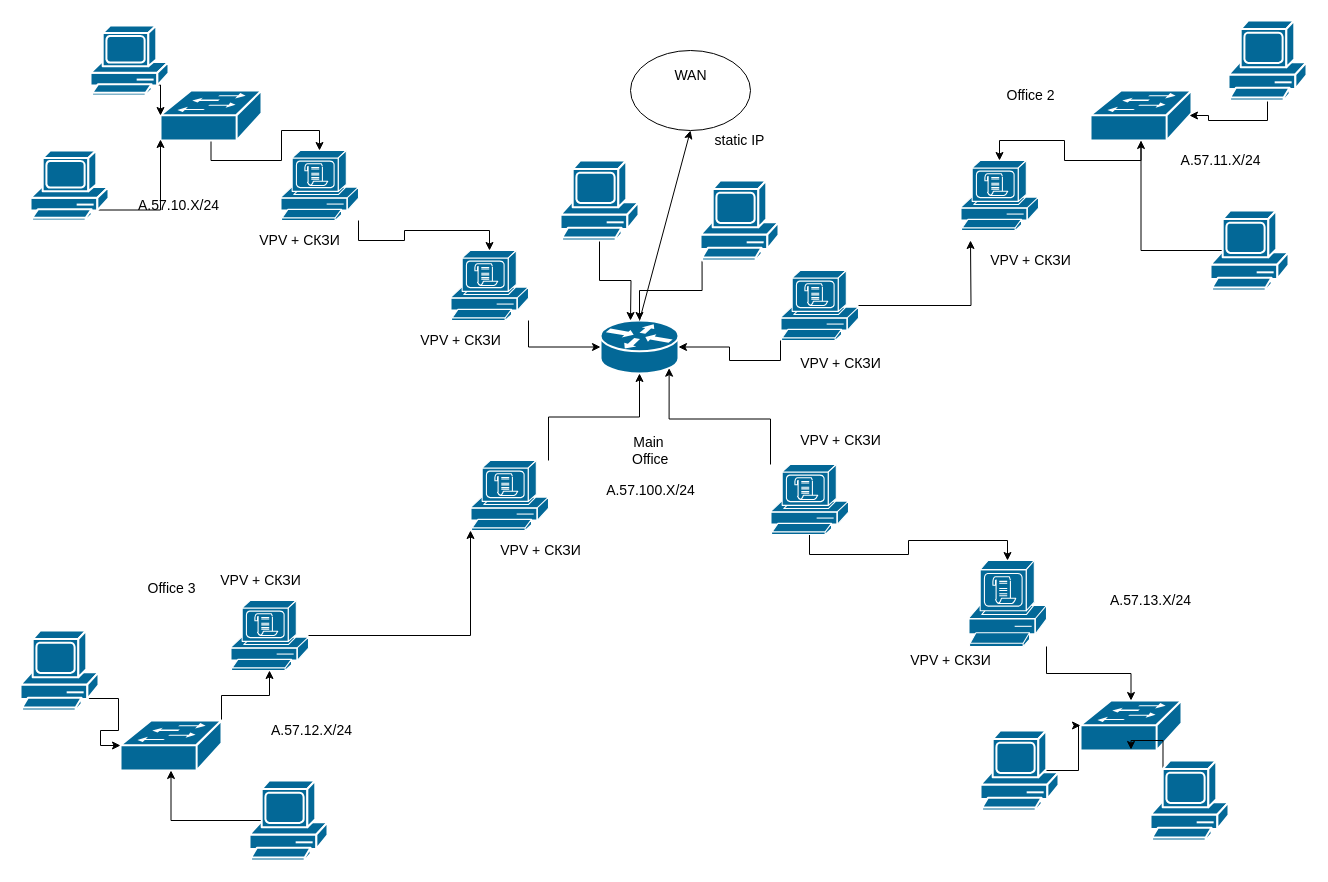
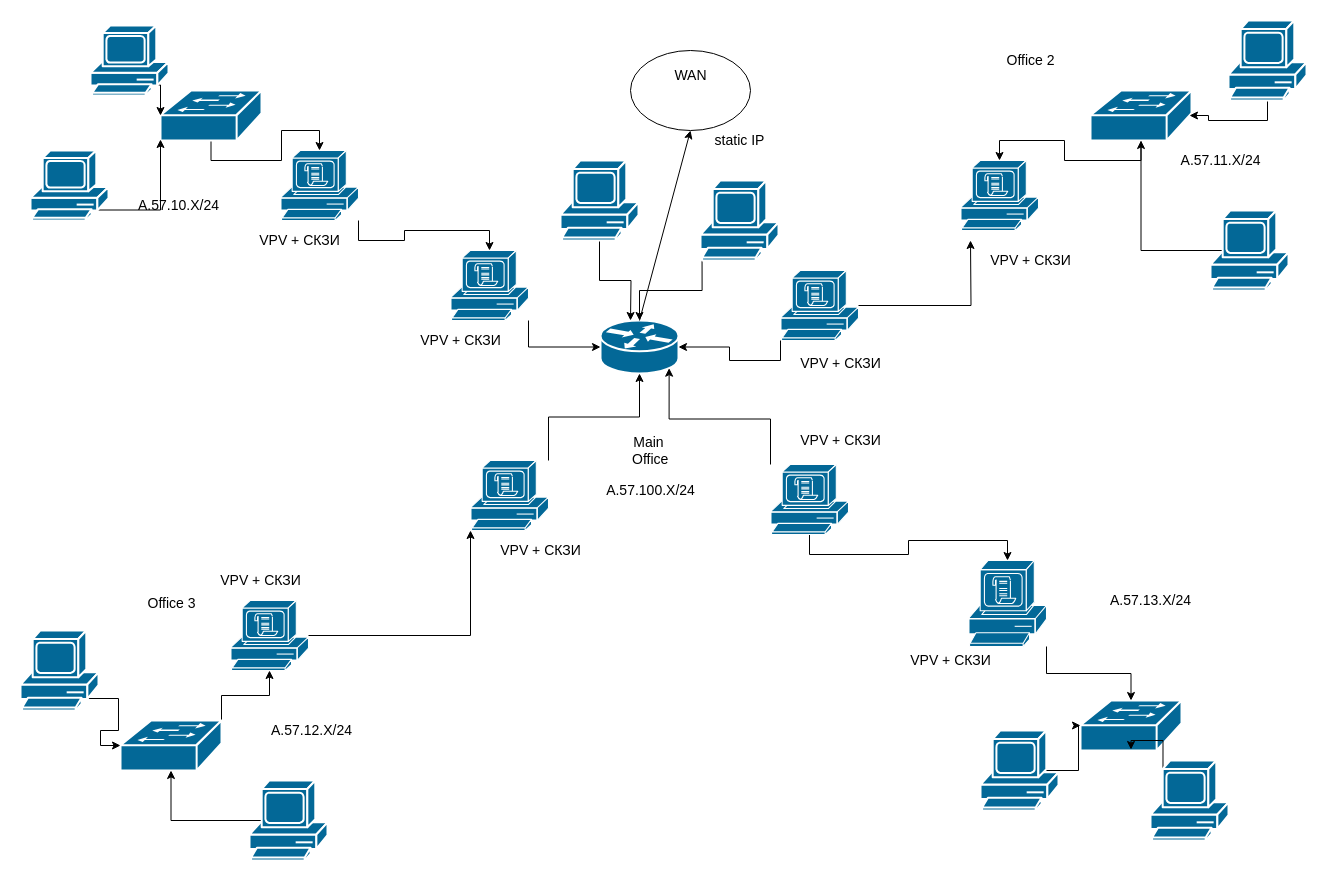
  <mxCell id="0" />
  <mxCell id="1" parent="0" />
  <mxCell id="2" value="" style="shape=mxgraph.cisco.routers.router;sketch=0;html=1;pointerEvents=1;dashed=0;fillColor=#036897;strokeColor=#ffffff;strokeWidth=2;verticalLabelPosition=bottom;verticalAlign=top;align=center;outlineConnect=0;" parent="1" vertex="1"><mxGeometry x="600" y="320" width="78" height="53" as="geometry" /></mxCell>
  <mxCell id="3" value="&lt;font style=&quot;font-size: 14px&quot;&gt;Main&lt;/font&gt;&lt;br&gt;&amp;nbsp;&lt;font style=&quot;font-size: 14px&quot;&gt;Office&lt;/font&gt;" style="text;html=1;resizable=0;autosize=1;align=center;verticalAlign=middle;points=[];fillColor=none;strokeColor=none;rounded=0;" parent="1" vertex="1"><mxGeometry x="618" y="430" width="60" height="40" as="geometry" /></mxCell>
  <mxCell id="4" value="&lt;span style=&quot;font-size: 14px&quot;&gt;A.57.100.X/24&lt;/span&gt;" style="text;html=1;resizable=0;autosize=1;align=center;verticalAlign=middle;points=[];fillColor=none;strokeColor=none;rounded=0;" parent="1" vertex="1"><mxGeometry x="600" y="480" width="100" height="20" as="geometry" /></mxCell>
  <mxCell id="5" style="edgeStyle=orthogonalEdgeStyle;rounded=0;orthogonalLoop=1;jettySize=auto;html=1;exitX=1;exitY=0;exitDx=0;exitDy=0;exitPerimeter=0;fontSize=14;" parent="1" source="6" target="13" edge="1"><mxGeometry relative="1" as="geometry" /></mxCell>
  <mxCell id="6" value="" style="shape=mxgraph.cisco.switches.workgroup_switch;sketch=0;html=1;pointerEvents=1;dashed=0;fillColor=#036897;strokeColor=#ffffff;strokeWidth=2;verticalLabelPosition=bottom;verticalAlign=top;align=center;outlineConnect=0;fontSize=14;" parent="1" vertex="1"><mxGeometry x="120" y="720" width="101" height="50" as="geometry" /></mxCell>
  <mxCell id="7" value="" style="shape=mxgraph.cisco.switches.workgroup_switch;sketch=0;html=1;pointerEvents=1;dashed=0;fillColor=#036897;strokeColor=#ffffff;strokeWidth=2;verticalLabelPosition=bottom;verticalAlign=top;align=center;outlineConnect=0;fontSize=14;" parent="1" vertex="1"><mxGeometry x="1080" y="700" width="101" height="50" as="geometry" /></mxCell>
  <mxCell id="8" style="edgeStyle=orthogonalEdgeStyle;rounded=0;orthogonalLoop=1;jettySize=auto;html=1;exitX=0.5;exitY=0.98;exitDx=0;exitDy=0;exitPerimeter=0;fontSize=14;" parent="1" source="9" target="19" edge="1"><mxGeometry relative="1" as="geometry" /></mxCell>
  <mxCell id="9" value="" style="shape=mxgraph.cisco.switches.workgroup_switch;sketch=0;html=1;pointerEvents=1;dashed=0;fillColor=#036897;strokeColor=#ffffff;strokeWidth=2;verticalLabelPosition=bottom;verticalAlign=top;align=center;outlineConnect=0;fontSize=14;" parent="1" vertex="1"><mxGeometry x="1090" y="90" width="101" height="50" as="geometry" /></mxCell>
  <mxCell id="10" style="edgeStyle=orthogonalEdgeStyle;rounded=0;orthogonalLoop=1;jettySize=auto;html=1;exitX=0.5;exitY=0.98;exitDx=0;exitDy=0;exitPerimeter=0;fontSize=14;" parent="1" source="11" target="28" edge="1"><mxGeometry relative="1" as="geometry" /></mxCell>
  <mxCell id="11" value="" style="shape=mxgraph.cisco.switches.workgroup_switch;sketch=0;html=1;pointerEvents=1;dashed=0;fillColor=#036897;strokeColor=#ffffff;strokeWidth=2;verticalLabelPosition=bottom;verticalAlign=top;align=center;outlineConnect=0;fontSize=14;" parent="1" vertex="1"><mxGeometry x="160" y="90" width="101" height="50" as="geometry" /></mxCell>
  <mxCell id="12" style="edgeStyle=orthogonalEdgeStyle;rounded=0;orthogonalLoop=1;jettySize=auto;html=1;exitX=1;exitY=0.5;exitDx=0;exitDy=0;exitPerimeter=0;entryX=0;entryY=1;entryDx=0;entryDy=0;entryPerimeter=0;fontSize=14;" parent="1" source="13" target="15" edge="1"><mxGeometry relative="1" as="geometry" /></mxCell>
  <mxCell id="13" value="" style="shape=mxgraph.cisco.security.cisco_security;sketch=0;html=1;pointerEvents=1;dashed=0;fillColor=#036897;strokeColor=#ffffff;strokeWidth=2;verticalLabelPosition=bottom;verticalAlign=top;align=center;outlineConnect=0;fontSize=14;" parent="1" vertex="1"><mxGeometry x="230" y="600" width="78" height="70" as="geometry" /></mxCell>
  <mxCell id="14" style="edgeStyle=orthogonalEdgeStyle;rounded=0;orthogonalLoop=1;jettySize=auto;html=1;exitX=1;exitY=0;exitDx=0;exitDy=0;exitPerimeter=0;fontSize=14;" parent="1" source="15" target="2" edge="1"><mxGeometry relative="1" as="geometry" /></mxCell>
  <mxCell id="15" value="" style="shape=mxgraph.cisco.security.cisco_security;sketch=0;html=1;pointerEvents=1;dashed=0;fillColor=#036897;strokeColor=#ffffff;strokeWidth=2;verticalLabelPosition=bottom;verticalAlign=top;align=center;outlineConnect=0;fontSize=14;" parent="1" vertex="1"><mxGeometry x="470" y="460" width="78" height="70" as="geometry" /></mxCell>
  <mxCell id="16" style="edgeStyle=orthogonalEdgeStyle;rounded=0;orthogonalLoop=1;jettySize=auto;html=1;exitX=1;exitY=0.5;exitDx=0;exitDy=0;exitPerimeter=0;fontSize=14;" parent="1" source="18" edge="1"><mxGeometry relative="1" as="geometry"><mxPoint x="970" y="240" as="targetPoint" /></mxGeometry></mxCell>
  <mxCell id="17" style="edgeStyle=orthogonalEdgeStyle;rounded=0;orthogonalLoop=1;jettySize=auto;html=1;exitX=0;exitY=1;exitDx=0;exitDy=0;exitPerimeter=0;fontSize=14;" parent="1" source="18" target="2" edge="1"><mxGeometry relative="1" as="geometry" /></mxCell>
  <mxCell id="18" value="" style="shape=mxgraph.cisco.security.cisco_security;sketch=0;html=1;pointerEvents=1;dashed=0;fillColor=#036897;strokeColor=#ffffff;strokeWidth=2;verticalLabelPosition=bottom;verticalAlign=top;align=center;outlineConnect=0;fontSize=14;" parent="1" vertex="1"><mxGeometry x="780" y="270" width="78" height="70" as="geometry" /></mxCell>
  <mxCell id="19" value="" style="shape=mxgraph.cisco.security.cisco_security;sketch=0;html=1;pointerEvents=1;dashed=0;fillColor=#036897;strokeColor=#ffffff;strokeWidth=2;verticalLabelPosition=bottom;verticalAlign=top;align=center;outlineConnect=0;fontSize=14;" parent="1" vertex="1"><mxGeometry x="960" y="160" width="78" height="70" as="geometry" /></mxCell>
  <mxCell id="20" style="edgeStyle=orthogonalEdgeStyle;rounded=0;orthogonalLoop=1;jettySize=auto;html=1;exitX=0.5;exitY=1;exitDx=0;exitDy=0;exitPerimeter=0;fontSize=14;" parent="1" source="22" target="24" edge="1"><mxGeometry relative="1" as="geometry" /></mxCell>
  <mxCell id="21" style="edgeStyle=orthogonalEdgeStyle;rounded=0;orthogonalLoop=1;jettySize=auto;html=1;exitX=0;exitY=0;exitDx=0;exitDy=0;exitPerimeter=0;entryX=0.88;entryY=0.9;entryDx=0;entryDy=0;entryPerimeter=0;fontSize=14;" parent="1" source="22" target="2" edge="1"><mxGeometry relative="1" as="geometry" /></mxCell>
  <mxCell id="22" value="" style="shape=mxgraph.cisco.security.cisco_security;sketch=0;html=1;pointerEvents=1;dashed=0;fillColor=#036897;strokeColor=#ffffff;strokeWidth=2;verticalLabelPosition=bottom;verticalAlign=top;align=center;outlineConnect=0;fontSize=14;" parent="1" vertex="1"><mxGeometry x="770" y="464" width="78" height="70" as="geometry" /></mxCell>
  <mxCell id="23" style="edgeStyle=orthogonalEdgeStyle;rounded=0;orthogonalLoop=1;jettySize=auto;html=1;exitX=1;exitY=1;exitDx=0;exitDy=0;exitPerimeter=0;fontSize=14;" parent="1" source="24" target="7" edge="1"><mxGeometry relative="1" as="geometry" /></mxCell>
  <mxCell id="24" value="" style="shape=mxgraph.cisco.security.cisco_security;sketch=0;html=1;pointerEvents=1;dashed=0;fillColor=#036897;strokeColor=#ffffff;strokeWidth=2;verticalLabelPosition=bottom;verticalAlign=top;align=center;outlineConnect=0;fontSize=14;" parent="1" vertex="1"><mxGeometry x="968" y="560" width="78" height="86" as="geometry" /></mxCell>
  <mxCell id="25" style="edgeStyle=orthogonalEdgeStyle;rounded=0;orthogonalLoop=1;jettySize=auto;html=1;exitX=1;exitY=1;exitDx=0;exitDy=0;exitPerimeter=0;entryX=0;entryY=0.5;entryDx=0;entryDy=0;entryPerimeter=0;fontSize=14;" parent="1" source="26" target="2" edge="1"><mxGeometry relative="1" as="geometry" /></mxCell>
  <mxCell id="26" value="" style="shape=mxgraph.cisco.security.cisco_security;sketch=0;html=1;pointerEvents=1;dashed=0;fillColor=#036897;strokeColor=#ffffff;strokeWidth=2;verticalLabelPosition=bottom;verticalAlign=top;align=center;outlineConnect=0;fontSize=14;" parent="1" vertex="1"><mxGeometry x="450" y="250" width="78" height="70" as="geometry" /></mxCell>
  <mxCell id="27" style="edgeStyle=orthogonalEdgeStyle;rounded=0;orthogonalLoop=1;jettySize=auto;html=1;exitX=1;exitY=1;exitDx=0;exitDy=0;exitPerimeter=0;fontSize=14;" parent="1" source="28" target="26" edge="1"><mxGeometry relative="1" as="geometry" /></mxCell>
  <mxCell id="28" value="" style="shape=mxgraph.cisco.security.cisco_security;sketch=0;html=1;pointerEvents=1;dashed=0;fillColor=#036897;strokeColor=#ffffff;strokeWidth=2;verticalLabelPosition=bottom;verticalAlign=top;align=center;outlineConnect=0;fontSize=14;" parent="1" vertex="1"><mxGeometry x="280" y="150" width="78" height="70" as="geometry" /></mxCell>
  <mxCell id="29" value="&lt;span style=&quot;font-size: 14px&quot;&gt;A.57.12.X/24&lt;/span&gt;" style="text;html=1;resizable=0;autosize=1;align=center;verticalAlign=middle;points=[];fillColor=none;strokeColor=none;rounded=0;" parent="1" vertex="1"><mxGeometry x="261" y="720" width="100" height="20" as="geometry" /></mxCell>
  <mxCell id="30" value="&lt;span style=&quot;font-size: 14px&quot;&gt;A.57.10.X/24&lt;/span&gt;" style="text;html=1;resizable=0;autosize=1;align=center;verticalAlign=middle;points=[];fillColor=none;strokeColor=none;rounded=0;" parent="1" vertex="1"><mxGeometry x="128" y="195" width="100" height="20" as="geometry" /></mxCell>
  <mxCell id="31" value="&lt;span style=&quot;font-size: 14px&quot;&gt;A.57.11.X/24&lt;/span&gt;" style="text;html=1;resizable=0;autosize=1;align=center;verticalAlign=middle;points=[];fillColor=none;strokeColor=none;rounded=0;" parent="1" vertex="1"><mxGeometry x="1170" y="150" width="100" height="20" as="geometry" /></mxCell>
  <mxCell id="32" value="&lt;span style=&quot;font-size: 14px&quot;&gt;A.57.13.X/24&lt;/span&gt;" style="text;html=1;resizable=0;autosize=1;align=center;verticalAlign=middle;points=[];fillColor=none;strokeColor=none;rounded=0;" parent="1" vertex="1"><mxGeometry x="1100" y="590" width="100" height="20" as="geometry" /></mxCell>
- <mxCell id="33" value="&lt;font style=&quot;font-size: 14px&quot;&gt;Office 3&lt;/font&gt;" style="text;html=1;resizable=0;autosize=1;align=center;verticalAlign=middle;points=[];fillColor=none;strokeColor=none;rounded=0;" parent="1" vertex="1"><mxGeometry x="140.5" y="578" width="60" height="20" as="geometry" /></mxCell>
- <mxCell id="34" value="&lt;font style=&quot;font-size: 14px&quot;&gt;Office 2&lt;/font&gt;" style="text;html=1;resizable=0;autosize=1;align=center;verticalAlign=middle;points=[];fillColor=none;strokeColor=none;rounded=0;" parent="1" vertex="1"><mxGeometry x="1000" y="85" width="60" height="20" as="geometry" /></mxCell>
+ <mxCell id="33" value="&lt;font style=&quot;font-size: 14px&quot;&gt;Office 3&lt;/font&gt;" style="text;html=1;resizable=0;autosize=1;align=center;verticalAlign=middle;points=[];fillColor=none;strokeColor=none;rounded=0;" parent="1" vertex="1"><mxGeometry x="140.5" y="593" width="60" height="20" as="geometry" /></mxCell>
+ <mxCell id="34" value="&lt;font style=&quot;font-size: 14px&quot;&gt;Office 2&lt;/font&gt;" style="text;html=1;resizable=0;autosize=1;align=center;verticalAlign=middle;points=[];fillColor=none;strokeColor=none;rounded=0;" parent="1" vertex="1"><mxGeometry x="1000" y="50" width="60" height="20" as="geometry" /></mxCell>
  <mxCell id="35" value="&lt;span style=&quot;font-size: 14px&quot;&gt;VPV + СКЗИ&lt;br&gt;&lt;/span&gt;" style="text;html=1;resizable=0;autosize=1;align=center;verticalAlign=middle;points=[];fillColor=none;strokeColor=none;rounded=0;" parent="1" vertex="1"><mxGeometry x="790" y="353" width="100" height="20" as="geometry" /></mxCell>
  <mxCell id="36" value="&lt;span style=&quot;font-size: 14px&quot;&gt;VPV + СКЗИ&lt;br&gt;&lt;/span&gt;" style="text;html=1;resizable=0;autosize=1;align=center;verticalAlign=middle;points=[];fillColor=none;strokeColor=none;rounded=0;" parent="1" vertex="1"><mxGeometry x="980" y="250" width="100" height="20" as="geometry" /></mxCell>
  <mxCell id="37" value="&lt;span style=&quot;font-size: 14px&quot;&gt;VPV + СКЗИ&lt;br&gt;&lt;/span&gt;" style="text;html=1;resizable=0;autosize=1;align=center;verticalAlign=middle;points=[];fillColor=none;strokeColor=none;rounded=0;" parent="1" vertex="1"><mxGeometry x="790" y="430" width="100" height="20" as="geometry" /></mxCell>
  <mxCell id="38" value="&lt;span style=&quot;font-size: 14px&quot;&gt;VPV + СКЗИ&lt;br&gt;&lt;/span&gt;" style="text;html=1;resizable=0;autosize=1;align=center;verticalAlign=middle;points=[];fillColor=none;strokeColor=none;rounded=0;" parent="1" vertex="1"><mxGeometry x="900" y="650" width="100" height="20" as="geometry" /></mxCell>
  <mxCell id="39" value="&lt;span style=&quot;font-size: 14px&quot;&gt;VPV + СКЗИ&lt;br&gt;&lt;/span&gt;" style="text;html=1;resizable=0;autosize=1;align=center;verticalAlign=middle;points=[];fillColor=none;strokeColor=none;rounded=0;" parent="1" vertex="1"><mxGeometry x="490" y="540" width="100" height="20" as="geometry" /></mxCell>
  <mxCell id="40" value="&lt;span style=&quot;font-size: 14px&quot;&gt;VPV + СКЗИ&lt;br&gt;&lt;/span&gt;" style="text;html=1;resizable=0;autosize=1;align=center;verticalAlign=middle;points=[];fillColor=none;strokeColor=none;rounded=0;" parent="1" vertex="1"><mxGeometry x="210" y="570" width="100" height="20" as="geometry" /></mxCell>
  <mxCell id="41" value="&lt;span style=&quot;font-size: 14px&quot;&gt;VPV + СКЗИ&lt;br&gt;&lt;/span&gt;" style="text;html=1;resizable=0;autosize=1;align=center;verticalAlign=middle;points=[];fillColor=none;strokeColor=none;rounded=0;" parent="1" vertex="1"><mxGeometry x="410" y="330" width="100" height="20" as="geometry" /></mxCell>
  <mxCell id="42" value="&lt;span style=&quot;font-size: 14px&quot;&gt;VPV + СКЗИ&lt;br&gt;&lt;/span&gt;" style="text;html=1;resizable=0;autosize=1;align=center;verticalAlign=middle;points=[];fillColor=none;strokeColor=none;rounded=0;" parent="1" vertex="1"><mxGeometry x="249" y="230" width="100" height="20" as="geometry" /></mxCell>
  <mxCell id="43" style="edgeStyle=orthogonalEdgeStyle;rounded=0;orthogonalLoop=1;jettySize=auto;html=1;exitX=0.86;exitY=0.85;exitDx=0;exitDy=0;exitPerimeter=0;entryX=0;entryY=0.5;entryDx=0;entryDy=0;entryPerimeter=0;fontSize=14;" parent="1" source="44" target="11" edge="1"><mxGeometry relative="1" as="geometry" /></mxCell>
  <mxCell id="44" value="" style="shape=mxgraph.cisco.computers_and_peripherals.pc;sketch=0;html=1;pointerEvents=1;dashed=0;fillColor=#036897;strokeColor=#ffffff;strokeWidth=2;verticalLabelPosition=bottom;verticalAlign=top;align=center;outlineConnect=0;fontSize=14;" parent="1" vertex="1"><mxGeometry x="90" y="25" width="78" height="70" as="geometry" /></mxCell>
  <mxCell id="45" style="edgeStyle=orthogonalEdgeStyle;rounded=0;orthogonalLoop=1;jettySize=auto;html=1;exitX=0.86;exitY=0.85;exitDx=0;exitDy=0;exitPerimeter=0;entryX=0;entryY=0.98;entryDx=0;entryDy=0;entryPerimeter=0;fontSize=14;" parent="1" source="46" target="11" edge="1"><mxGeometry relative="1" as="geometry" /></mxCell>
  <mxCell id="46" value="" style="shape=mxgraph.cisco.computers_and_peripherals.pc;sketch=0;html=1;pointerEvents=1;dashed=0;fillColor=#036897;strokeColor=#ffffff;strokeWidth=2;verticalLabelPosition=bottom;verticalAlign=top;align=center;outlineConnect=0;fontSize=14;" parent="1" vertex="1"><mxGeometry x="30" y="150" width="78" height="70" as="geometry" /></mxCell>
  <mxCell id="47" style="edgeStyle=orthogonalEdgeStyle;rounded=0;orthogonalLoop=1;jettySize=auto;html=1;exitX=0.86;exitY=0.85;exitDx=0;exitDy=0;exitPerimeter=0;entryX=0;entryY=0.5;entryDx=0;entryDy=0;entryPerimeter=0;fontSize=14;" parent="1" source="48" target="6" edge="1"><mxGeometry relative="1" as="geometry" /></mxCell>
  <mxCell id="48" value="" style="shape=mxgraph.cisco.computers_and_peripherals.pc;sketch=0;html=1;pointerEvents=1;dashed=0;fillColor=#036897;strokeColor=#ffffff;strokeWidth=2;verticalLabelPosition=bottom;verticalAlign=top;align=center;outlineConnect=0;fontSize=14;" parent="1" vertex="1"><mxGeometry x="20" y="630" width="78" height="80" as="geometry" /></mxCell>
  <mxCell id="49" style="edgeStyle=orthogonalEdgeStyle;rounded=0;orthogonalLoop=1;jettySize=auto;html=1;exitX=0.16;exitY=0.5;exitDx=0;exitDy=0;exitPerimeter=0;fontSize=14;" parent="1" source="50" target="6" edge="1"><mxGeometry relative="1" as="geometry" /></mxCell>
  <mxCell id="50" value="" style="shape=mxgraph.cisco.computers_and_peripherals.pc;sketch=0;html=1;pointerEvents=1;dashed=0;fillColor=#036897;strokeColor=#ffffff;strokeWidth=2;verticalLabelPosition=bottom;verticalAlign=top;align=center;outlineConnect=0;fontSize=14;" parent="1" vertex="1"><mxGeometry x="249" y="780" width="78" height="80" as="geometry" /></mxCell>
  <mxCell id="51" style="edgeStyle=orthogonalEdgeStyle;rounded=0;orthogonalLoop=1;jettySize=auto;html=1;exitX=0.83;exitY=0.5;exitDx=0;exitDy=0;exitPerimeter=0;fontSize=14;" parent="1" source="52" target="7" edge="1"><mxGeometry relative="1" as="geometry" /></mxCell>
  <mxCell id="52" value="" style="shape=mxgraph.cisco.computers_and_peripherals.pc;sketch=0;html=1;pointerEvents=1;dashed=0;fillColor=#036897;strokeColor=#ffffff;strokeWidth=2;verticalLabelPosition=bottom;verticalAlign=top;align=center;outlineConnect=0;fontSize=14;" parent="1" vertex="1"><mxGeometry x="980" y="730" width="78" height="80" as="geometry" /></mxCell>
  <mxCell id="53" style="edgeStyle=orthogonalEdgeStyle;rounded=0;orthogonalLoop=1;jettySize=auto;html=1;exitX=0.16;exitY=0.5;exitDx=0;exitDy=0;exitPerimeter=0;entryX=0.5;entryY=0.98;entryDx=0;entryDy=0;entryPerimeter=0;fontSize=14;" parent="1" source="54" target="7" edge="1"><mxGeometry relative="1" as="geometry" /></mxCell>
  <mxCell id="54" value="" style="shape=mxgraph.cisco.computers_and_peripherals.pc;sketch=0;html=1;pointerEvents=1;dashed=0;fillColor=#036897;strokeColor=#ffffff;strokeWidth=2;verticalLabelPosition=bottom;verticalAlign=top;align=center;outlineConnect=0;fontSize=14;" parent="1" vertex="1"><mxGeometry x="1150" y="760" width="78" height="80" as="geometry" /></mxCell>
  <mxCell id="55" style="edgeStyle=orthogonalEdgeStyle;rounded=0;orthogonalLoop=1;jettySize=auto;html=1;exitX=0.16;exitY=0.5;exitDx=0;exitDy=0;exitPerimeter=0;fontSize=14;" parent="1" source="56" target="9" edge="1"><mxGeometry relative="1" as="geometry" /></mxCell>
  <mxCell id="56" value="" style="shape=mxgraph.cisco.computers_and_peripherals.pc;sketch=0;html=1;pointerEvents=1;dashed=0;fillColor=#036897;strokeColor=#ffffff;strokeWidth=2;verticalLabelPosition=bottom;verticalAlign=top;align=center;outlineConnect=0;fontSize=14;" parent="1" vertex="1"><mxGeometry x="1210" y="210" width="78" height="80" as="geometry" /></mxCell>
  <mxCell id="57" style="edgeStyle=orthogonalEdgeStyle;rounded=0;orthogonalLoop=1;jettySize=auto;html=1;exitX=0.5;exitY=1;exitDx=0;exitDy=0;exitPerimeter=0;entryX=0.98;entryY=0.5;entryDx=0;entryDy=0;entryPerimeter=0;fontSize=14;" parent="1" source="58" target="9" edge="1"><mxGeometry relative="1" as="geometry" /></mxCell>
  <mxCell id="58" value="" style="shape=mxgraph.cisco.computers_and_peripherals.pc;sketch=0;html=1;pointerEvents=1;dashed=0;fillColor=#036897;strokeColor=#ffffff;strokeWidth=2;verticalLabelPosition=bottom;verticalAlign=top;align=center;outlineConnect=0;fontSize=14;" parent="1" vertex="1"><mxGeometry x="1228" y="20" width="78" height="80" as="geometry" /></mxCell>
  <mxCell id="59" style="edgeStyle=orthogonalEdgeStyle;rounded=0;orthogonalLoop=1;jettySize=auto;html=1;exitX=0.02;exitY=1;exitDx=0;exitDy=0;exitPerimeter=0;fontSize=14;" parent="1" source="60" target="2" edge="1"><mxGeometry relative="1" as="geometry" /></mxCell>
  <mxCell id="60" value="" style="shape=mxgraph.cisco.computers_and_peripherals.pc;sketch=0;html=1;pointerEvents=1;dashed=0;fillColor=#036897;strokeColor=#ffffff;strokeWidth=2;verticalLabelPosition=bottom;verticalAlign=top;align=center;outlineConnect=0;fontSize=14;" parent="1" vertex="1"><mxGeometry x="700" y="180" width="78" height="80" as="geometry" /></mxCell>
  <mxCell id="61" style="edgeStyle=orthogonalEdgeStyle;rounded=0;orthogonalLoop=1;jettySize=auto;html=1;exitX=0.5;exitY=1;exitDx=0;exitDy=0;exitPerimeter=0;fontSize=14;" parent="1" source="62" edge="1"><mxGeometry relative="1" as="geometry"><mxPoint x="630" y="320" as="targetPoint" /></mxGeometry></mxCell>
  <mxCell id="62" value="" style="shape=mxgraph.cisco.computers_and_peripherals.pc;sketch=0;html=1;pointerEvents=1;dashed=0;fillColor=#036897;strokeColor=#ffffff;strokeWidth=2;verticalLabelPosition=bottom;verticalAlign=top;align=center;outlineConnect=0;fontSize=14;" parent="1" vertex="1"><mxGeometry x="560" y="160" width="78" height="80" as="geometry" /></mxCell>
  <mxCell id="63" value="" style="ellipse;whiteSpace=wrap;html=1;" vertex="1" parent="1"><mxGeometry x="630" y="50" width="120" height="80" as="geometry" /></mxCell>
  <mxCell id="64" value="" style="endArrow=classic;html=1;rounded=0;exitX=0.5;exitY=0;exitDx=0;exitDy=0;exitPerimeter=0;entryX=0.5;entryY=1;entryDx=0;entryDy=0;" edge="1" parent="1" source="2" target="63"><mxGeometry width="50" height="50" relative="1" as="geometry"><mxPoint x="660" y="180" as="sourcePoint" /><mxPoint x="710" y="130" as="targetPoint" /></mxGeometry></mxCell>
  <mxCell id="65" value="&lt;font style=&quot;font-size: 14px&quot;&gt;WAN&lt;/font&gt;" style="text;html=1;resizable=0;autosize=1;align=center;verticalAlign=middle;points=[];fillColor=none;strokeColor=none;rounded=0;" vertex="1" parent="1"><mxGeometry x="665" y="65" width="50" height="20" as="geometry" /></mxCell>
  <mxCell id="66" value="&lt;span style=&quot;font-size: 14px&quot;&gt;static IP&lt;/span&gt;" style="text;html=1;resizable=0;autosize=1;align=center;verticalAlign=middle;points=[];fillColor=none;strokeColor=none;rounded=0;" vertex="1" parent="1"><mxGeometry x="704" y="130" width="70" height="20" as="geometry" /></mxCell>
